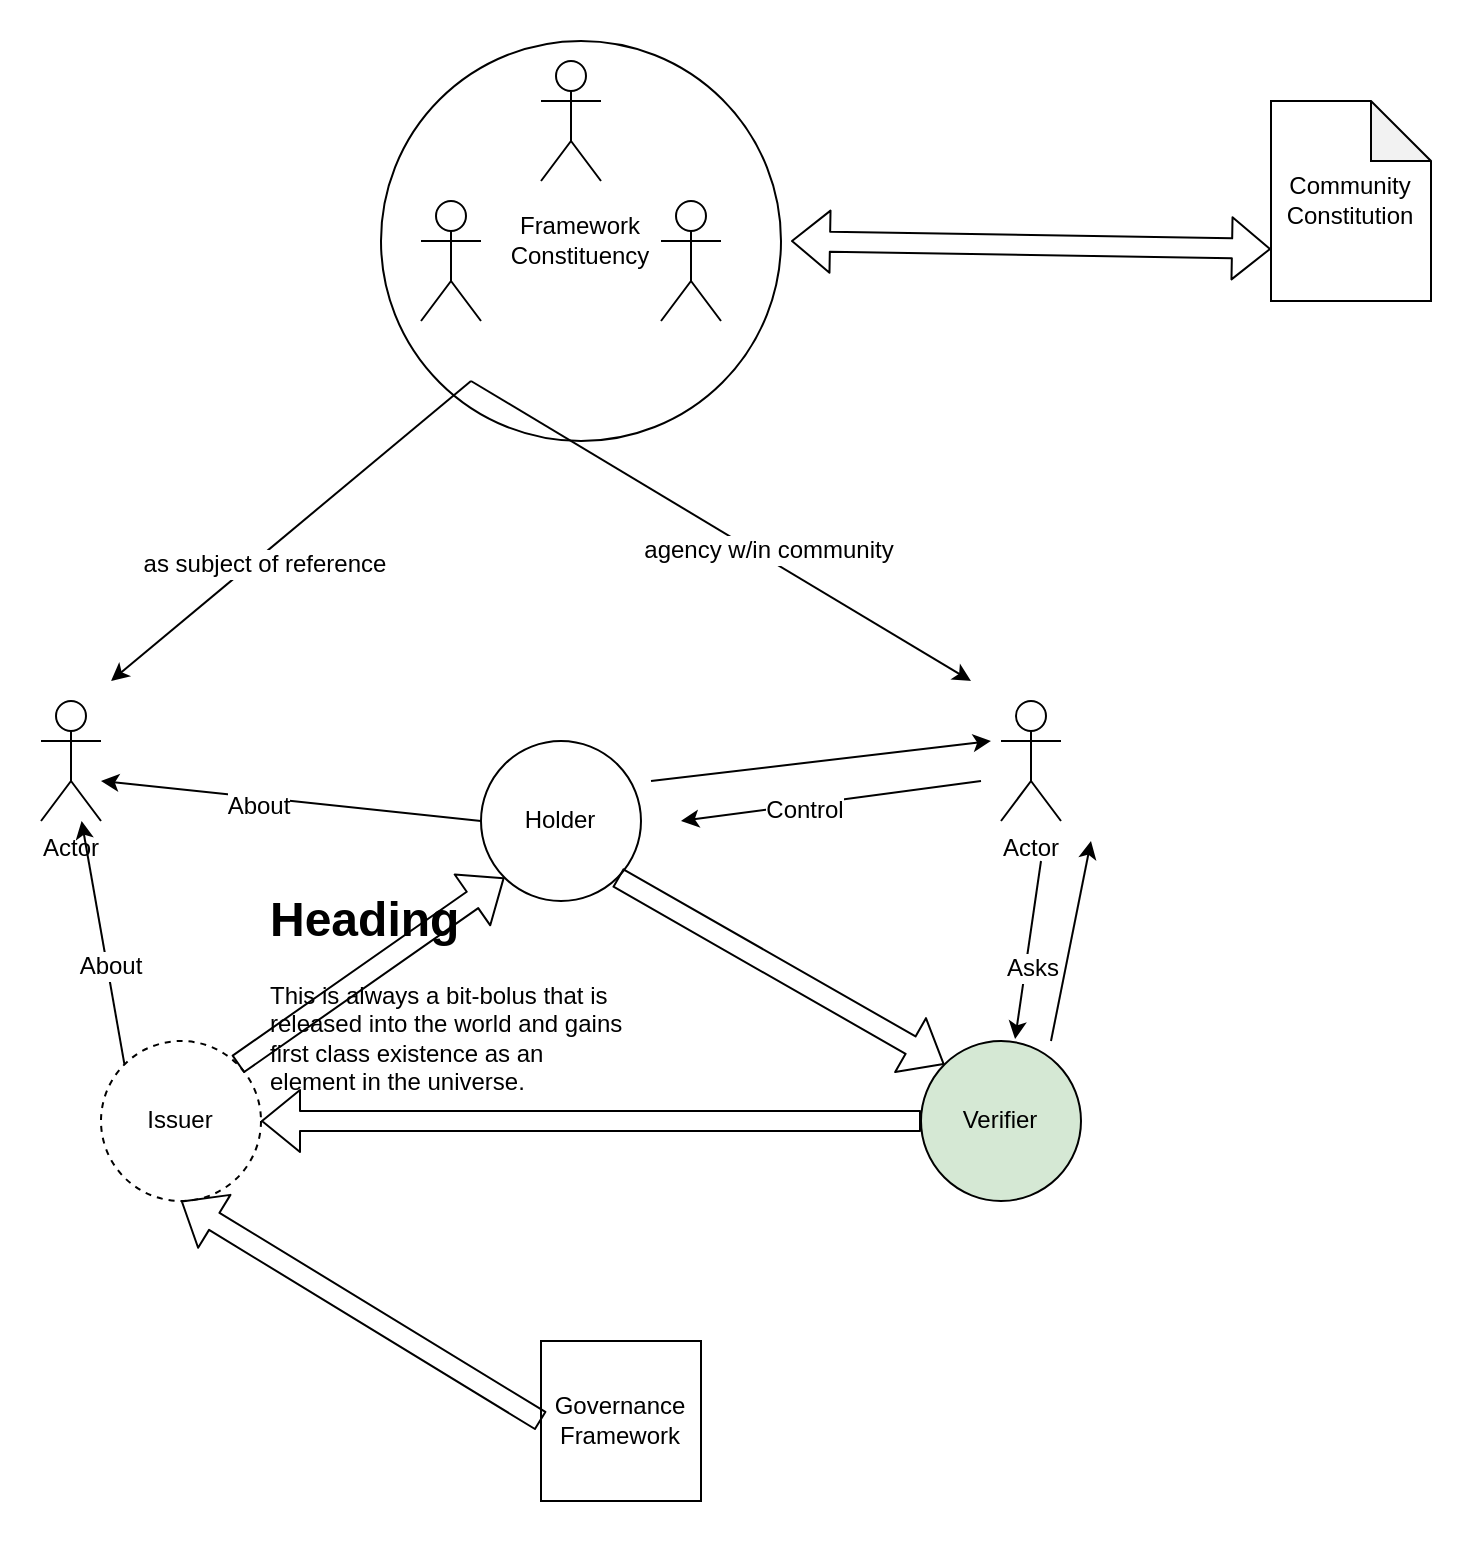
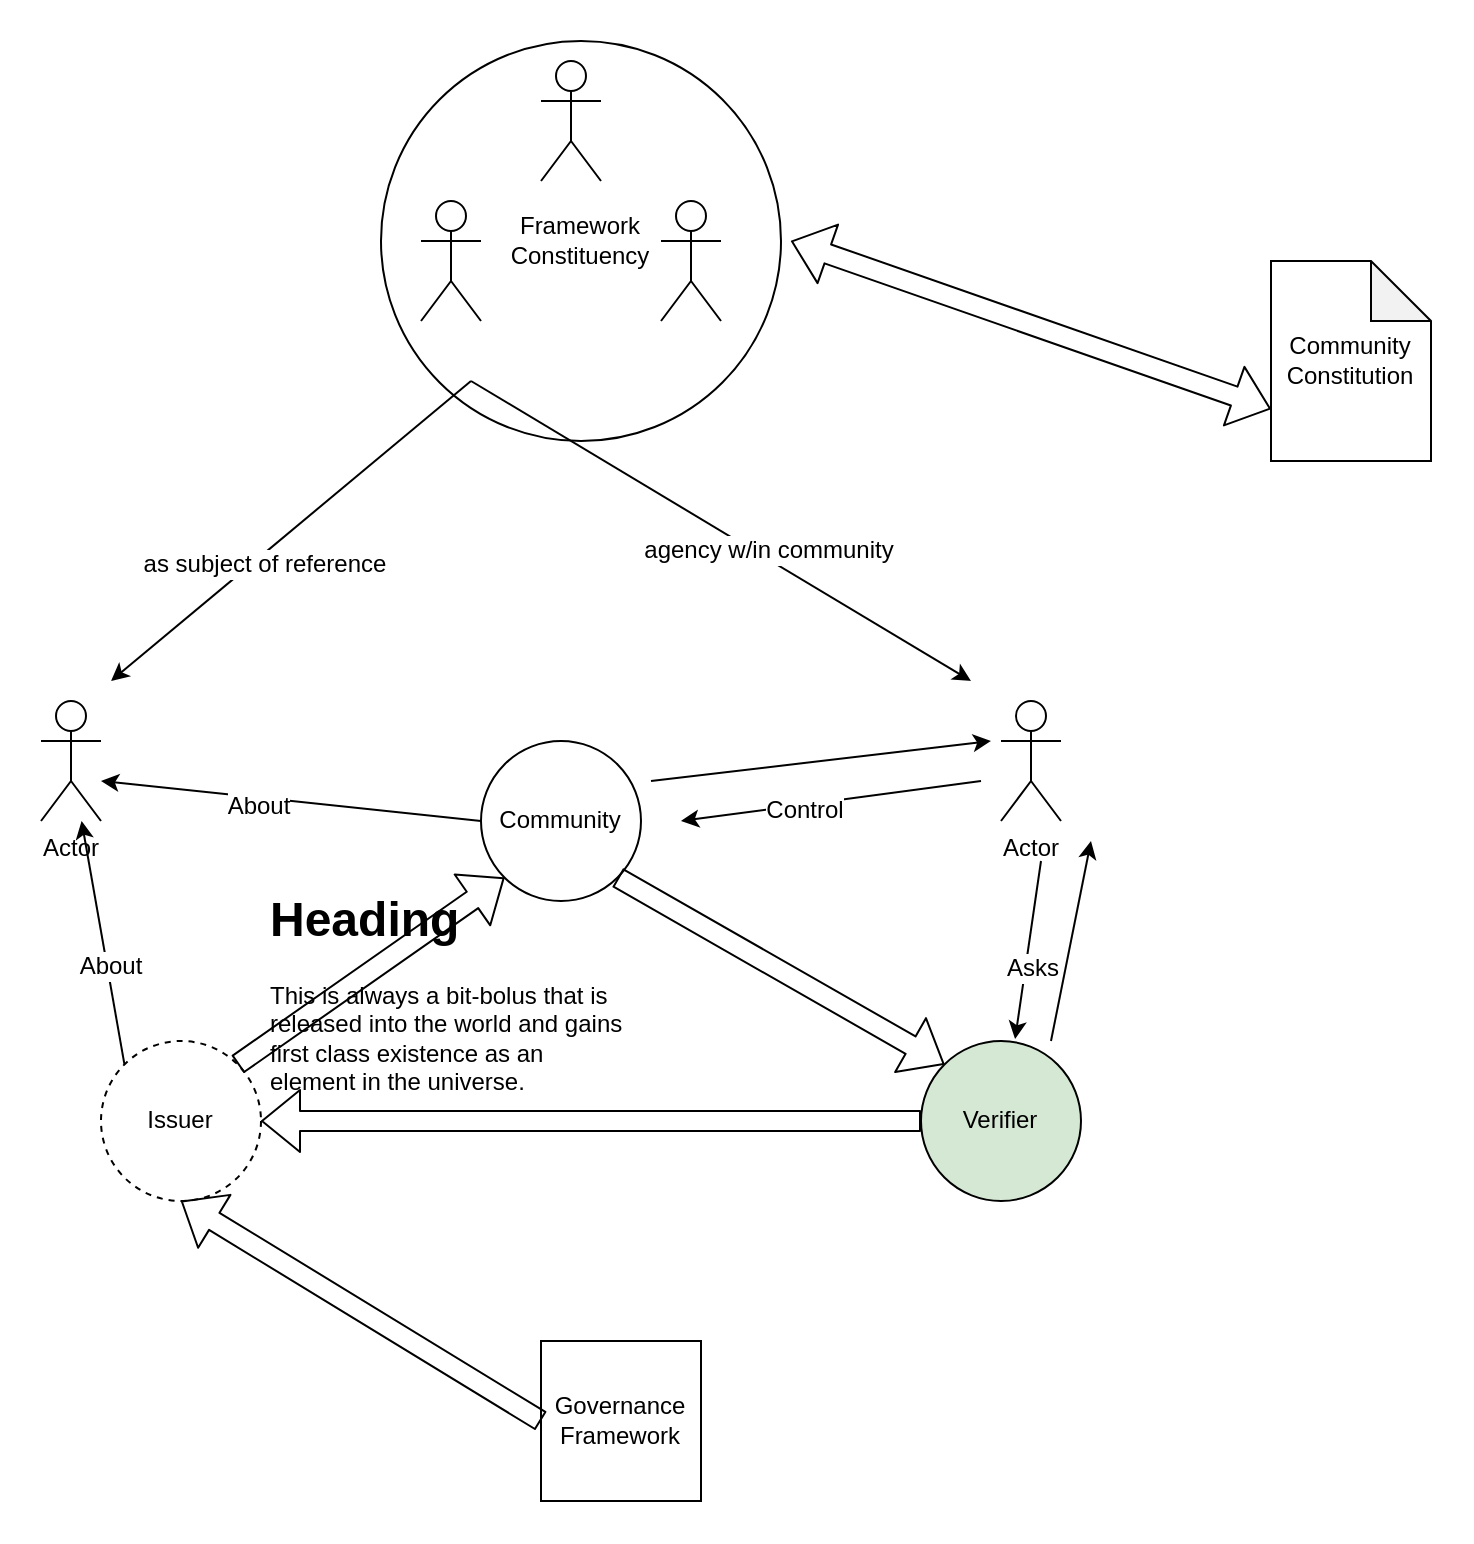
  <mxCell id="0" />
  <mxCell id="1" parent="0" />
  <mxCell id="2" value="Framework&lt;br&gt;Constituency" style="ellipse;whiteSpace=wrap;html=1;aspect=fixed;" vertex="1" parent="1"><mxGeometry x="190" y="20" width="200" height="200" as="geometry" /></mxCell>
- <mxCell id="3" value="Holder" style="ellipse;whiteSpace=wrap;html=1;aspect=fixed;" vertex="1" parent="1"><mxGeometry x="240" y="370" width="80" height="80" as="geometry" /></mxCell>
+ <mxCell id="3" value="Community" style="ellipse;whiteSpace=wrap;html=1;aspect=fixed;" vertex="1" parent="1"><mxGeometry x="240" y="370" width="80" height="80" as="geometry" /></mxCell>
  <mxCell id="4" value="Issuer" style="ellipse;whiteSpace=wrap;html=1;aspect=fixed;dashed=1;" vertex="1" parent="1"><mxGeometry x="50" y="520" width="80" height="80" as="geometry" /></mxCell>
  <mxCell id="5" value="Verifier" style="ellipse;whiteSpace=wrap;html=1;aspect=fixed;fillColor=#d5e8d4;" vertex="1" parent="1"><mxGeometry x="460" y="520" width="80" height="80" as="geometry" /></mxCell>
  <mxCell id="6" value="Governance Framework" style="whiteSpace=wrap;html=1;aspect=fixed;rounded=0;" vertex="1" parent="1"><mxGeometry x="270" y="670" width="80" height="80" as="geometry" /></mxCell>
  <mxCell id="7" value="" style="shape=flexArrow;endArrow=classic;html=1;entryX=0;entryY=0;entryDx=0;entryDy=0;exitX=1;exitY=1;exitDx=0;exitDy=0;" edge="1" parent="1" source="3" target="5"><mxGeometry width="50" height="50" relative="1" as="geometry"><mxPoint x="420" y="520" as="sourcePoint" /><mxPoint x="350" y="470" as="targetPoint" /></mxGeometry></mxCell>
  <mxCell id="8" value="" style="shape=flexArrow;endArrow=classic;html=1;exitX=1;exitY=0;exitDx=0;exitDy=0;entryX=0;entryY=1;entryDx=0;entryDy=0;" edge="1" parent="1" source="4" target="3"><mxGeometry width="50" height="50" relative="1" as="geometry"><mxPoint x="400" y="680" as="sourcePoint" /><mxPoint x="460" y="640" as="targetPoint" /></mxGeometry></mxCell>
  <mxCell id="9" value="" style="shape=flexArrow;endArrow=classic;html=1;exitX=0;exitY=0.5;exitDx=0;exitDy=0;entryX=1;entryY=0.5;entryDx=0;entryDy=0;" edge="1" parent="1" source="5" target="4"><mxGeometry width="50" height="50" relative="1" as="geometry"><mxPoint x="300" y="600" as="sourcePoint" /><mxPoint x="350" y="550" as="targetPoint" /></mxGeometry></mxCell>
  <mxCell id="10" value="" style="shape=flexArrow;endArrow=classic;html=1;exitX=0;exitY=0.5;exitDx=0;exitDy=0;entryX=0.5;entryY=1;entryDx=0;entryDy=0;" edge="1" parent="1" source="6" target="4"><mxGeometry width="50" height="50" relative="1" as="geometry"><mxPoint x="150" y="700" as="sourcePoint" /><mxPoint x="200" y="650" as="targetPoint" /></mxGeometry></mxCell>
  <mxCell id="11" value="" style="shape=umlActor;verticalLabelPosition=bottom;labelBackgroundColor=#ffffff;verticalAlign=top;html=1;outlineConnect=0;" vertex="1" parent="1"><mxGeometry x="210" y="100" width="30" height="60" as="geometry" /></mxCell>
  <mxCell id="12" value="Actor" style="shape=umlActor;verticalLabelPosition=bottom;labelBackgroundColor=#ffffff;verticalAlign=top;html=1;outlineConnect=0;" vertex="1" parent="1"><mxGeometry x="20" y="350" width="30" height="60" as="geometry" /></mxCell>
  <mxCell id="13" value="" style="endArrow=classic;html=1;exitX=0;exitY=0;exitDx=0;exitDy=0;" edge="1" parent="1" source="4" target="12"><mxGeometry width="50" height="50" relative="1" as="geometry"><mxPoint x="290" y="930" as="sourcePoint" /><mxPoint x="140" y="840" as="targetPoint" /></mxGeometry></mxCell>
  <mxCell id="14" value="About" style="text;html=1;resizable=0;points=[];align=center;verticalAlign=middle;labelBackgroundColor=#ffffff;" vertex="1" connectable="0" parent="13"><mxGeometry x="-0.183" y="-1" relative="1" as="geometry"><mxPoint as="offset" /></mxGeometry></mxCell>
  <mxCell id="15" value="" style="endArrow=classic;html=1;exitX=0;exitY=0.5;exitDx=0;exitDy=0;" edge="1" parent="1" source="3"><mxGeometry width="50" height="50" relative="1" as="geometry"><mxPoint x="230" y="410" as="sourcePoint" /><mxPoint x="50" y="390" as="targetPoint" /></mxGeometry></mxCell>
  <mxCell id="16" value="About" style="text;html=1;resizable=0;points=[];align=center;verticalAlign=middle;labelBackgroundColor=#ffffff;" vertex="1" connectable="0" parent="15"><mxGeometry x="0.175" y="4" relative="1" as="geometry"><mxPoint as="offset" /></mxGeometry></mxCell>
  <mxCell id="17" value="Actor" style="shape=umlActor;verticalLabelPosition=bottom;labelBackgroundColor=#ffffff;verticalAlign=top;html=1;outlineConnect=0;" vertex="1" parent="1"><mxGeometry x="500" y="350" width="30" height="60" as="geometry" /></mxCell>
  <mxCell id="18" value="" style="endArrow=classic;html=1;" edge="1" parent="1"><mxGeometry width="50" height="50" relative="1" as="geometry"><mxPoint x="490" y="390" as="sourcePoint" /><mxPoint x="340" y="410" as="targetPoint" /></mxGeometry></mxCell>
  <mxCell id="19" value="Control" style="text;html=1;resizable=0;points=[];align=center;verticalAlign=middle;labelBackgroundColor=#ffffff;" vertex="1" connectable="0" parent="18"><mxGeometry x="0.192" y="3" relative="1" as="geometry"><mxPoint as="offset" /></mxGeometry></mxCell>
  <mxCell id="20" value="" style="endArrow=classic;html=1;entryX=0.588;entryY=-0.012;entryDx=0;entryDy=0;entryPerimeter=0;" edge="1" parent="1" target="5"><mxGeometry width="50" height="50" relative="1" as="geometry"><mxPoint x="520" y="430" as="sourcePoint" /><mxPoint x="350" y="420" as="targetPoint" /></mxGeometry></mxCell>
  <mxCell id="21" value="Asks" style="text;html=1;resizable=0;points=[];align=center;verticalAlign=middle;labelBackgroundColor=#ffffff;" vertex="1" connectable="0" parent="20"><mxGeometry x="0.192" y="3" relative="1" as="geometry"><mxPoint as="offset" /></mxGeometry></mxCell>
  <mxCell id="22" value="" style="shape=umlActor;verticalLabelPosition=bottom;labelBackgroundColor=#ffffff;verticalAlign=top;html=1;outlineConnect=0;" vertex="1" parent="1"><mxGeometry x="330" y="100" width="30" height="60" as="geometry" /></mxCell>
  <mxCell id="23" value="" style="shape=umlActor;verticalLabelPosition=bottom;labelBackgroundColor=#ffffff;verticalAlign=top;html=1;outlineConnect=0;" vertex="1" parent="1"><mxGeometry x="270" y="30" width="30" height="60" as="geometry" /></mxCell>
  <mxCell id="24" value="" style="endArrow=classic;html=1;" edge="1" parent="1"><mxGeometry width="50" height="50" relative="1" as="geometry"><mxPoint x="235" y="190" as="sourcePoint" /><mxPoint x="55" y="340" as="targetPoint" /></mxGeometry></mxCell>
  <mxCell id="25" value="as subject of reference" style="text;html=1;resizable=0;points=[];align=center;verticalAlign=middle;labelBackgroundColor=#ffffff;" vertex="1" connectable="0" parent="24"><mxGeometry x="0.175" y="4" relative="1" as="geometry"><mxPoint as="offset" /></mxGeometry></mxCell>
  <mxCell id="26" value="" style="endArrow=classic;html=1;" edge="1" parent="1"><mxGeometry width="50" height="50" relative="1" as="geometry"><mxPoint x="235" y="190" as="sourcePoint" /><mxPoint x="485" y="340" as="targetPoint" /></mxGeometry></mxCell>
  <mxCell id="27" value="agency w/in community" style="text;html=1;resizable=0;points=[];align=center;verticalAlign=middle;labelBackgroundColor=#ffffff;" vertex="1" connectable="0" parent="26"><mxGeometry x="0.175" y="4" relative="1" as="geometry"><mxPoint as="offset" /></mxGeometry></mxCell>
- <mxCell id="28" value="Community Constitution" style="shape=note;whiteSpace=wrap;html=1;backgroundOutline=1;darkOpacity=0.05;" vertex="1" parent="1"><mxGeometry x="635" y="50" width="80" height="100" as="geometry" /></mxCell>
+ <mxCell id="28" value="Community Constitution" style="shape=note;whiteSpace=wrap;html=1;backgroundOutline=1;darkOpacity=0.05;" vertex="1" parent="1"><mxGeometry x="635" y="130" width="80" height="100" as="geometry" /></mxCell>
  <mxCell id="29" value="" style="shape=flexArrow;endArrow=classic;startArrow=classic;html=1;entryX=0;entryY=0.74;entryDx=0;entryDy=0;entryPerimeter=0;" edge="1" parent="1" target="28"><mxGeometry width="50" height="50" relative="1" as="geometry"><mxPoint x="395" y="120" as="sourcePoint" /><mxPoint x="595" y="130" as="targetPoint" /></mxGeometry></mxCell>
  <mxCell id="30" value="&lt;h1&gt;Heading&lt;/h1&gt;&lt;p&gt;This is always a bit-bolus that is released into the world and gains first class existence as an element in the universe.&lt;/p&gt;&lt;p&gt;These are inherently public, and must be broadcast.&lt;/p&gt;" style="text;html=1;strokeColor=none;fillColor=none;spacing=5;spacingTop=-20;whiteSpace=wrap;overflow=hidden;rounded=0;" vertex="1" parent="1"><mxGeometry x="130" y="440" width="190" height="120" as="geometry" /></mxCell>
  <mxCell id="31" value="" style="endArrow=classic;html=1;" edge="1" parent="1"><mxGeometry width="50" height="50" relative="1" as="geometry"><mxPoint x="325" y="390" as="sourcePoint" /><mxPoint x="495" y="370" as="targetPoint" /></mxGeometry></mxCell>
  <mxCell id="32" value="" style="endArrow=classic;html=1;" edge="1" parent="1"><mxGeometry width="50" height="50" relative="1" as="geometry"><mxPoint x="525" y="520" as="sourcePoint" /><mxPoint x="545" y="420" as="targetPoint" /></mxGeometry></mxCell>
